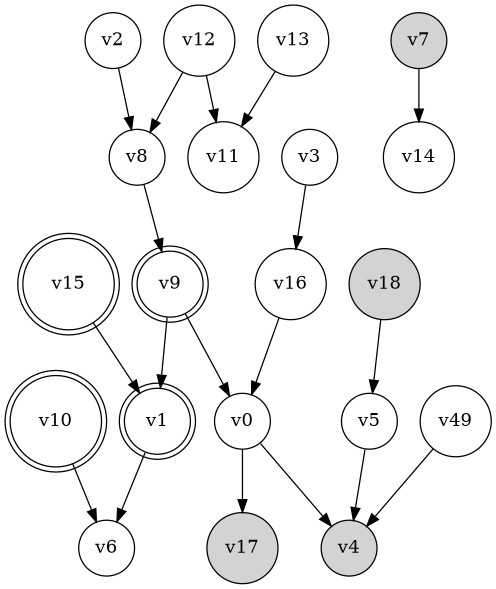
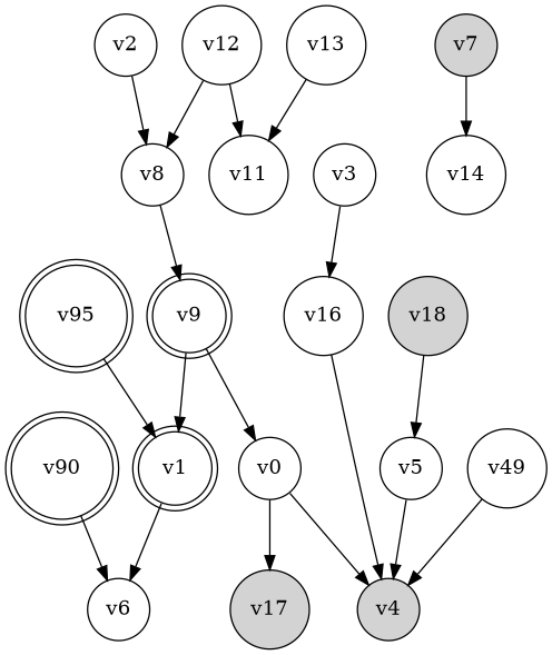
  digraph {
    rankdir=TD
    node [shape=circle]
    v4 [style=filled]
    v0
    v17 [style=filled]
    v1 [shape=doublecircle]
    v6
    v2
    v8
    v9 [shape=doublecircle]
    v3
    v16
    v5
    v7 [style=filled]
    v14
-   v10 [shape=doublecircle]
+   v10 [shape=doublecircle label=v90]
    v12
    v11
    v13
-   v15 [shape=doublecircle]
+   v15 [shape=doublecircle label=v95]
    v18 [style=filled]
    n20 [label=v49]
    v0 -> v4
    v0 -> v17
    v1 -> v6
    v2 -> v8
    v8 -> v9
    v9 -> v0
    v9 -> v1
    v3 -> v16
-   v16 -> v0
+   v16 -> v4
    v5 -> v4
    v7 -> v14
    v10 -> v6
    v12 -> v8
    v12 -> v11
    v13 -> v11
    v15 -> v1
    v18 -> v5
    n20 -> v4
  }
